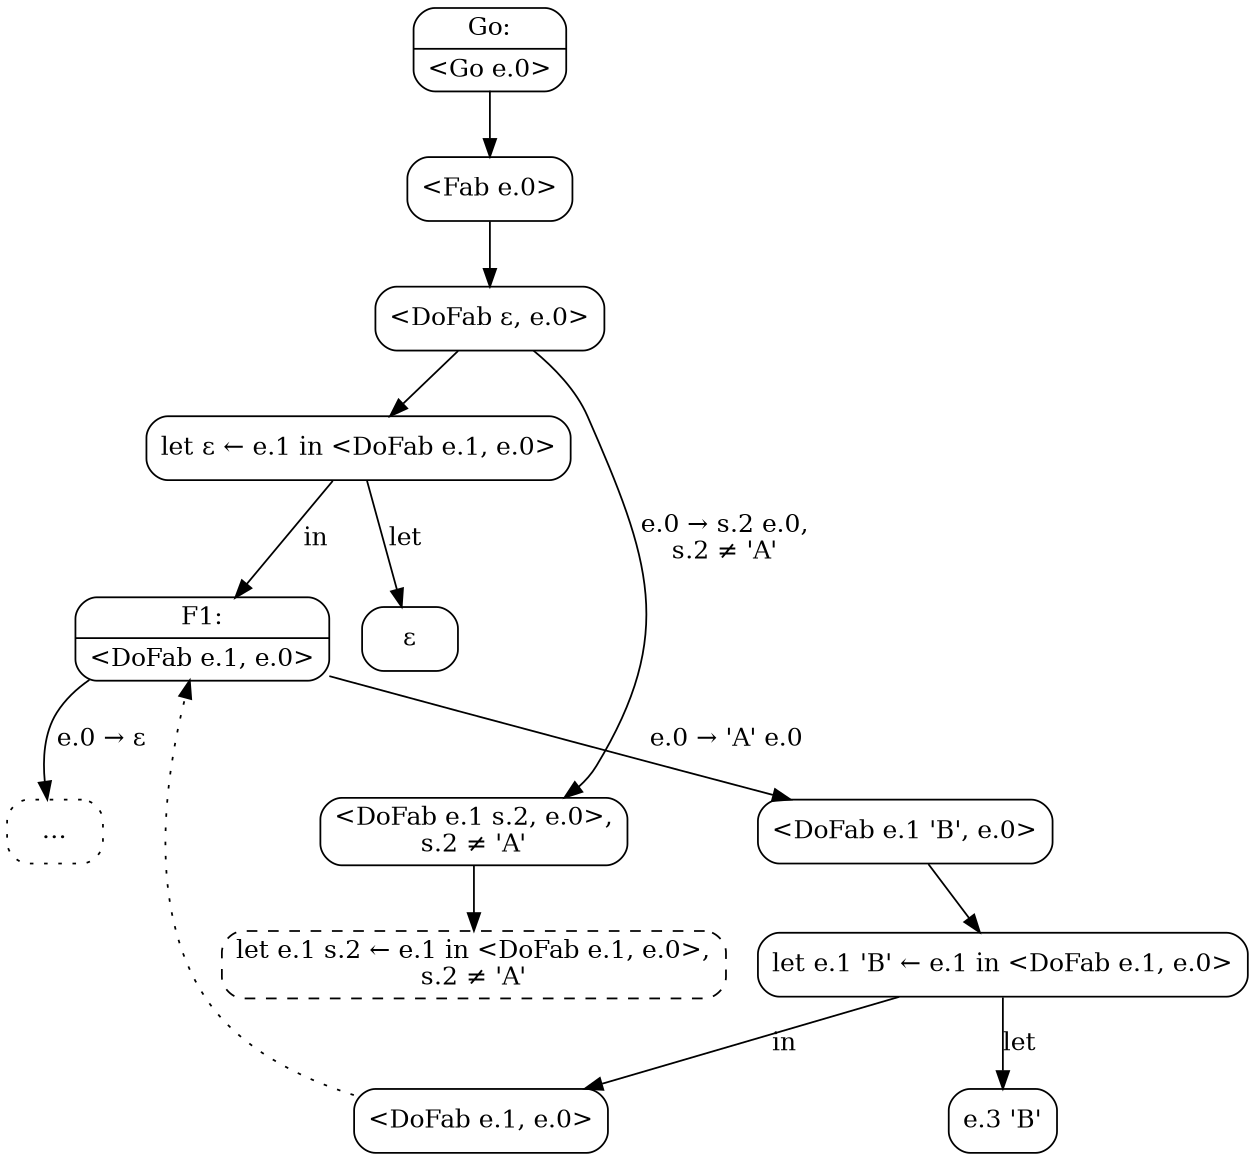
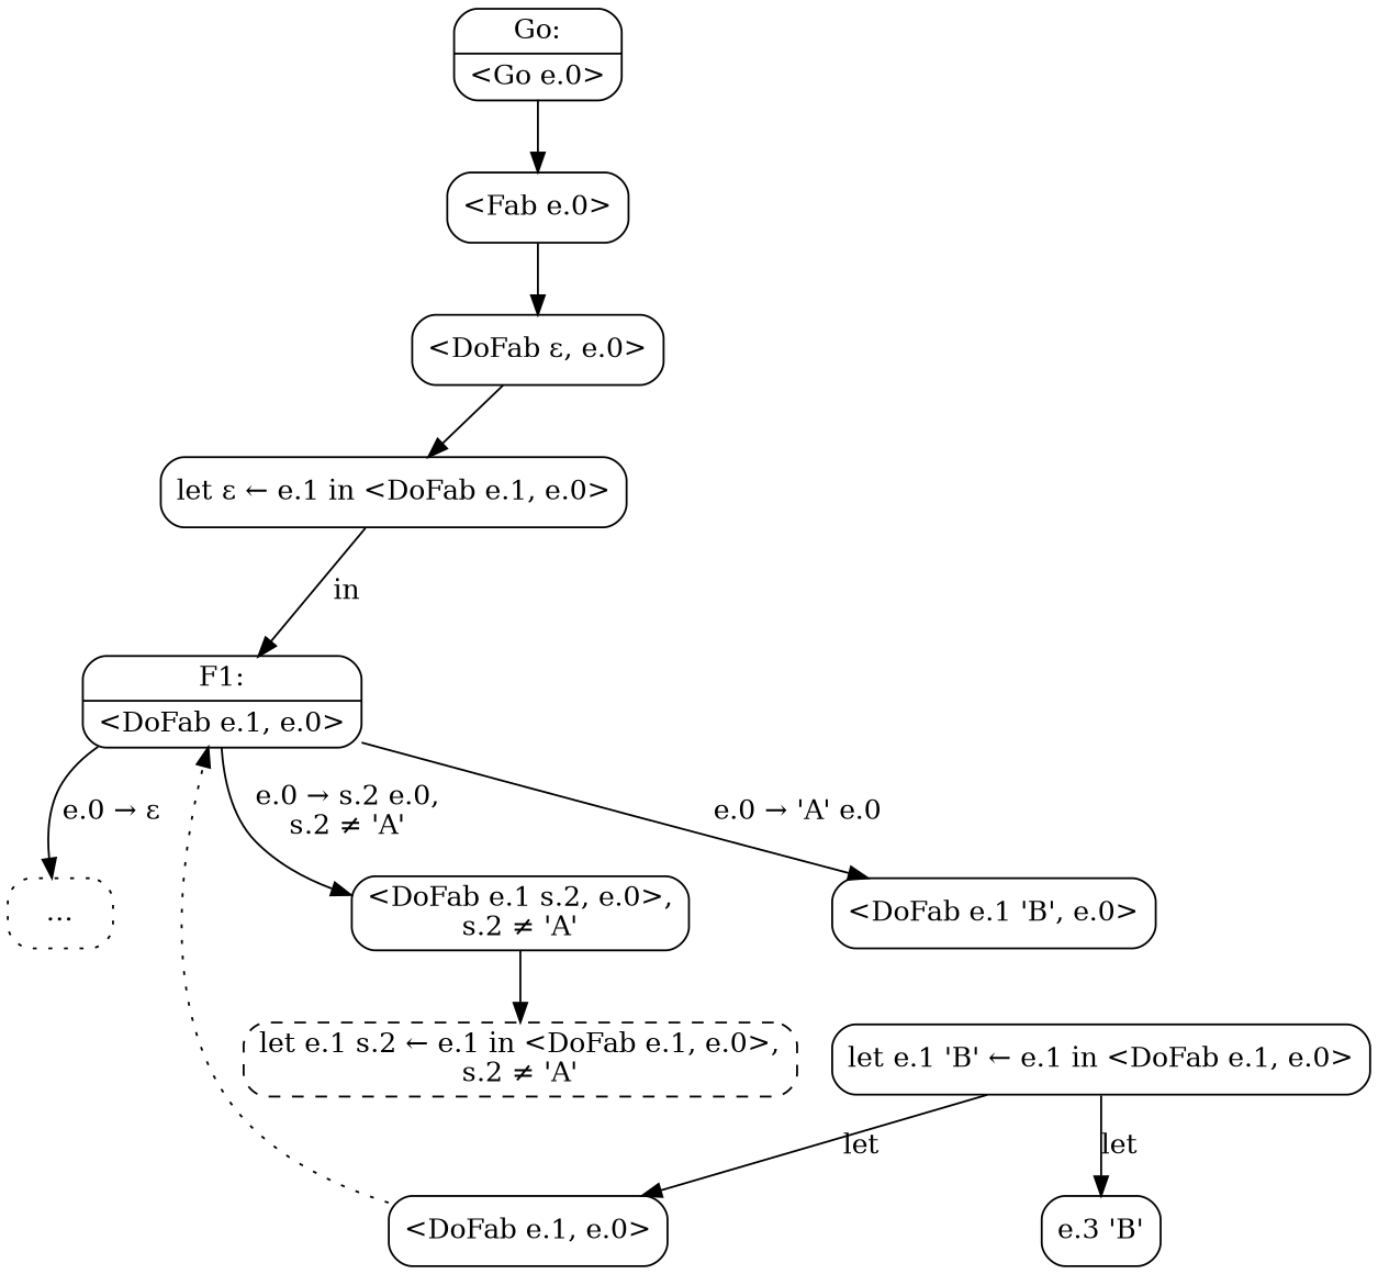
  digraph {
    node [shape=box style=rounded]
    n1 [label="{Go:|\<Go e.0\>}" shape=record]
    n2 [label="<Fab e.0>"]
    n3 [label="<DoFab ε, e.0>"]
    n4 [label="let ε ← e.1 in <DoFab e.1, e.0>"]
-   n5 [label="ε"]
    n6 [label="{F1:|\<DoFab e.1, e.0\>}" shape=record]
    n7 [label="<DoFab e.1 'B', e.0>"]
    n8 [label="<DoFab e.1 s.2, e.0>,\ns.2 ≠ 'A'"]
    n9 [label="…" style="rounded,dotted"]
    n10 [label="let e.1 'B' ← e.1 in <DoFab e.1, e.0>"]
    n11 [label="let e.1 s.2 ← e.1 in <DoFab e.1, e.0>,\ns.2 ≠ 'A'" style="rounded,dashed"]
    n12 [label="e.3 'B'"]
    n13 [label="<DoFab e.1, e.0>"]
    n1 -> n2
    n2 -> n3
    n3 -> n4
-   n4 -> n5 [label=let]
    n4 -> n6 [label=in]
    n6 -> n7 [label="e.0 → 'A' e.0"]
-   n3 -> n8 [label="e.0 → s.2 e.0,\ns.2 ≠ 'A'"]
+   n6 -> n8 [label="e.0 → s.2 e.0,\ns.2 ≠ 'A'"]
    n6 -> n9 [label="e.0 → ε"]
-   n7 -> n10
    n8 -> n11
    n10 -> n12 [label=let]
-   n10 -> n13 [label=in]
+   n10 -> n13 [label=let]
    n13 -> n6 [style=dotted]
  }
